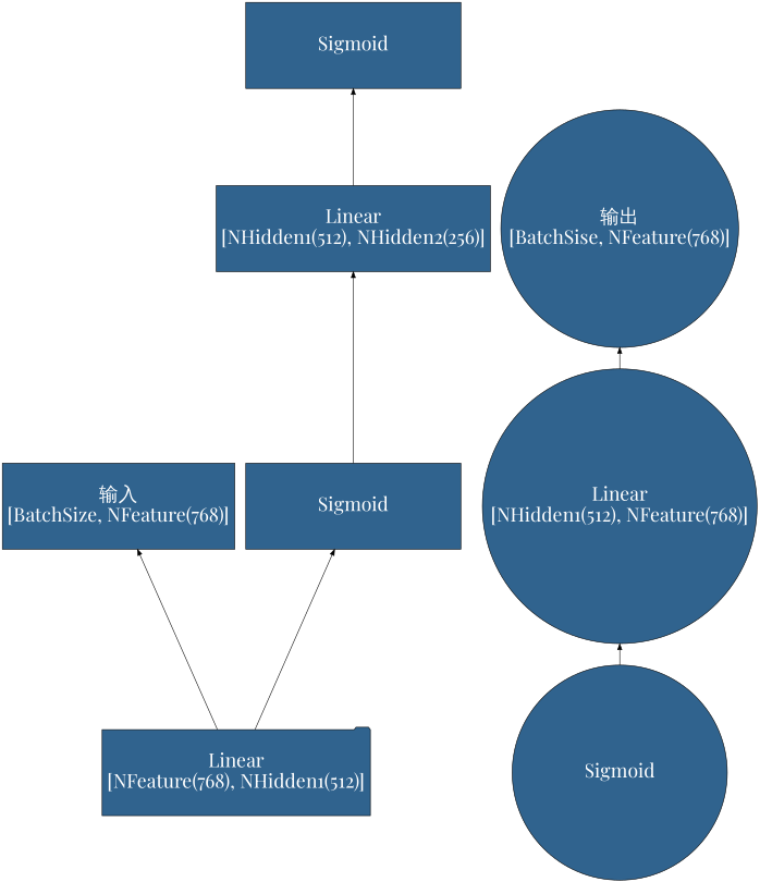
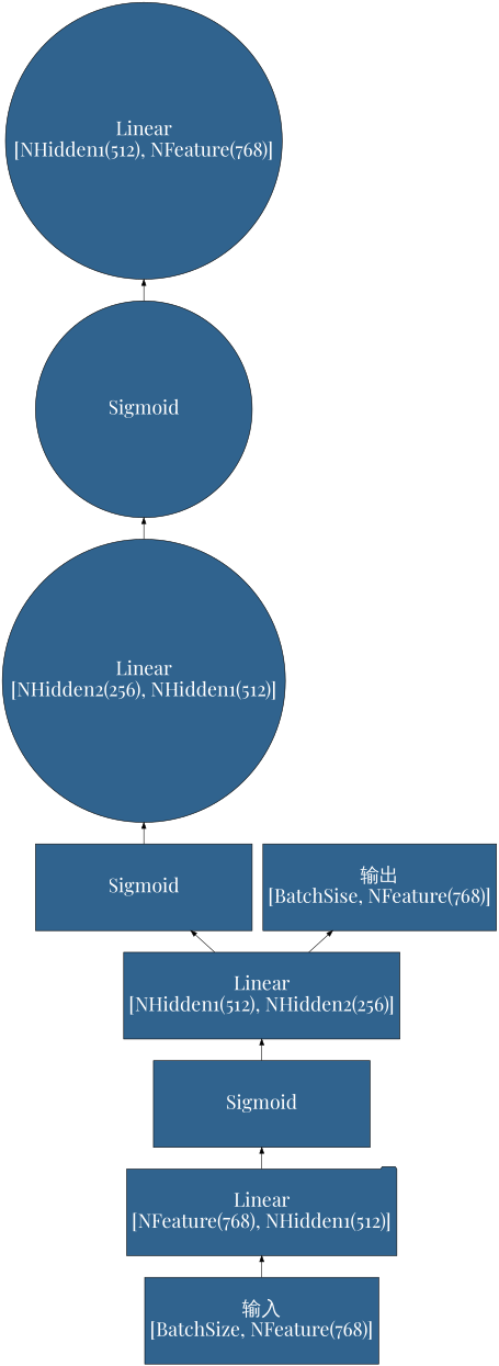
  digraph {
    fontname="Playfair Display"
    rankdir=BT
    node [color=Black fillcolor="#30638e" fontcolor=White fontname="Playfair Display" fontsize=32 shape=box style=filled]
    edge [fontname="Playfair Display"]
    n1 [height=2 label="输入\n[BatchSize, NFeature(768)]" width=5]
    n2 [height=2 label="Linear\n[NFeature(768), NHidden1(512)]" shape=folder width=5]
    n3 [height=2 label=Sigmoid width=5]
    n4 [height=2 label="Linear\n[NHidden1(512), NHidden2(256)]" width=5]
    n5 [height=2 label=Sigmoid width=5]
+   n6 [height=2 label="Linear\n[NHidden2(256), NHidden1(512)]" shape=circle width=5]
    n7 [height=2 label=Sigmoid shape=circle width=5]
    n8 [height=2 label="Linear\n[NHidden1(512), NFeature(768)]" shape=circle width=5]
-   n9 [height=2 label="输出\n[BatchSise, NFeature(768)]" shape=circle width=5]
-   n2 -> n1
+   n9 [height=2 label="输出\n[BatchSise, NFeature(768)]" width=5]
+   n1 -> n2
    n2 -> n3
    n3 -> n4
    n4 -> n5
+   n5 -> n6
+   n6 -> n7
    n7 -> n8
-   n8 -> n9
+   n4 -> n9
  }
